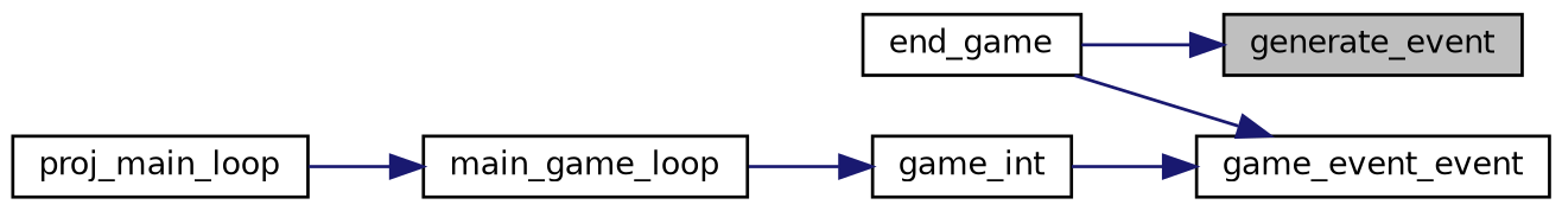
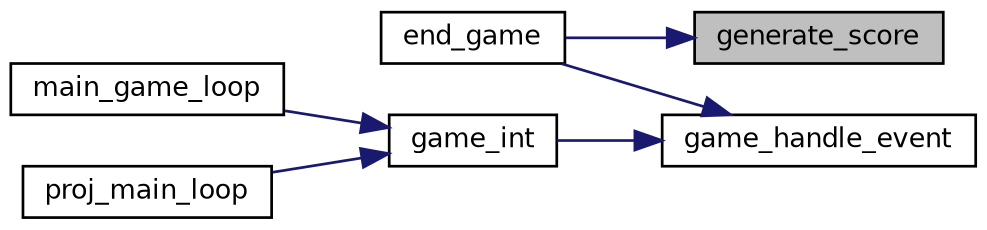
  digraph {
    fontname="DejaVu Sans"
    rankdir=RL
    node [color=black fillcolor=white fontname="DejaVu Sans" fontsize=10 shape=record style=filled]
    edge [color=midnightblue dir=back fontname="DejaVu Sans" fontsize=10 labelfontname=Helvetica labelfontsize=10 style=solid]
-   n1 [fillcolor=grey75 fontcolor=black height=0.2 label=generate_event width=0.4]
+   n1 [fillcolor=grey75 fontcolor=black height=0.2 label=generate_score width=0.4]
    n2 [height=0.2 label=end_game width=0.4]
-   n3 [height=0.2 label=game_event_event width=0.4]
+   n3 [height=0.2 label=game_handle_event width=0.4]
    n4 [height=0.2 label=game_int width=0.4]
    n5 [height=0.2 label=main_game_loop width=0.4]
    n6 [height=0.2 label=proj_main_loop width=0.4]
    n1 -> n2
    n3 -> n2
    n3 -> n4
    n4 -> n5
-   n5 -> n6
+   n4 -> n6
  }
